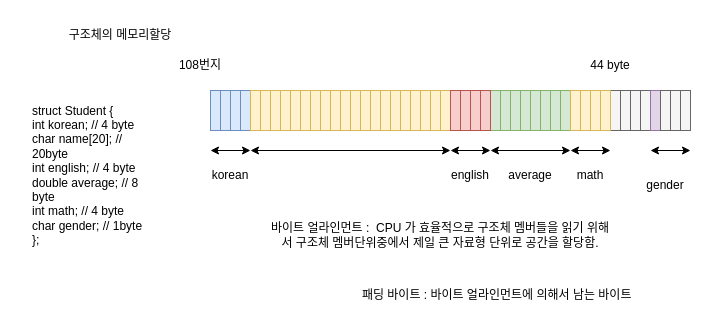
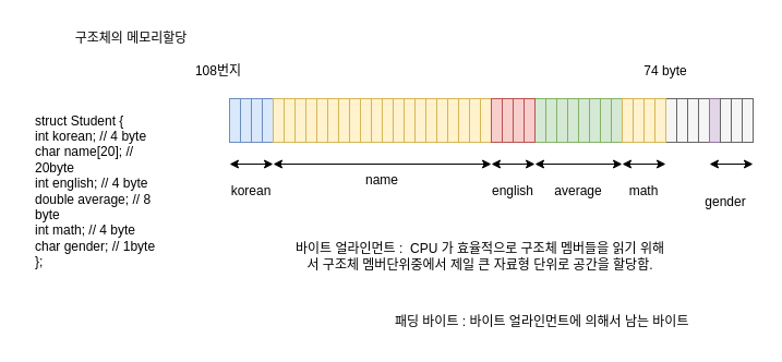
  <mxCell id="0" />
  <mxCell id="1" parent="0" />
  <mxCell id="2" value="구조체의 메모리할당" style="text;html=1;strokeColor=none;fillColor=none;align=center;verticalAlign=middle;whiteSpace=wrap;rounded=0;" vertex="1" parent="1"><mxGeometry x="20" y="20" width="200" height="30" as="geometry" /></mxCell>
  <mxCell id="3" value="&lt;div&gt;struct Student {&lt;/div&gt;&lt;div&gt;&lt;span&gt;&#09;&lt;/span&gt;int korean; // 4 byte&lt;/div&gt;&lt;div&gt;&lt;span&gt;&#09;&lt;/span&gt;char name[20]; // 20byte&lt;/div&gt;&lt;div&gt;&lt;span&gt;&#09;&lt;/span&gt;int english; // 4 byte&lt;/div&gt;&lt;div&gt;&lt;span&gt;&#09;&lt;/span&gt;double average; // 8 byte&lt;/div&gt;&lt;div&gt;&lt;span&gt;&#09;&lt;/span&gt;int math; // 4 byte&lt;/div&gt;&lt;div&gt;&lt;span&gt;&#09;&lt;/span&gt;char gender; // 1byte&lt;/div&gt;&lt;div&gt;};&lt;/div&gt;" style="text;html=1;strokeColor=none;fillColor=none;align=left;verticalAlign=middle;whiteSpace=wrap;rounded=0;" vertex="1" parent="1"><mxGeometry x="30" y="70" width="130" height="210" as="geometry" /></mxCell>
  <mxCell id="4" value="" style="rounded=0;whiteSpace=wrap;html=1;fillColor=#dae8fc;strokeColor=#6c8ebf;" vertex="1" parent="1"><mxGeometry x="210" y="90" width="10" height="40" as="geometry" /></mxCell>
  <mxCell id="5" value="" style="rounded=0;whiteSpace=wrap;html=1;fillColor=#dae8fc;strokeColor=#6c8ebf;" vertex="1" parent="1"><mxGeometry x="220" y="90" width="10" height="40" as="geometry" /></mxCell>
  <mxCell id="6" value="" style="rounded=0;whiteSpace=wrap;html=1;fillColor=#dae8fc;strokeColor=#6c8ebf;" vertex="1" parent="1"><mxGeometry x="230" y="90" width="10" height="40" as="geometry" /></mxCell>
  <mxCell id="7" value="" style="rounded=0;whiteSpace=wrap;html=1;fillColor=#dae8fc;strokeColor=#6c8ebf;" vertex="1" parent="1"><mxGeometry x="240" y="90" width="10" height="40" as="geometry" /></mxCell>
  <mxCell id="8" value="108번지" style="text;html=1;strokeColor=none;fillColor=none;align=center;verticalAlign=middle;whiteSpace=wrap;rounded=0;" vertex="1" parent="1"><mxGeometry x="170" y="50" width="60" height="30" as="geometry" /></mxCell>
  <mxCell id="9" value="" style="endArrow=classic;startArrow=classic;html=1;rounded=0;" edge="1" parent="1"><mxGeometry width="50" height="50" relative="1" as="geometry"><mxPoint x="210" y="150" as="sourcePoint" /><mxPoint x="250" y="150" as="targetPoint" /></mxGeometry></mxCell>
  <mxCell id="10" value="korean" style="text;html=1;strokeColor=none;fillColor=none;align=center;verticalAlign=middle;whiteSpace=wrap;rounded=0;" vertex="1" parent="1"><mxGeometry x="200" y="160" width="60" height="30" as="geometry" /></mxCell>
  <mxCell id="11" value="" style="endArrow=classic;startArrow=classic;html=1;rounded=0;" edge="1" parent="1"><mxGeometry width="50" height="50" relative="1" as="geometry"><mxPoint x="250" y="150" as="sourcePoint" /><mxPoint x="450" y="150" as="targetPoint" /></mxGeometry></mxCell>
+ <mxCell id="12" value="name" style="text;html=1;strokeColor=none;fillColor=none;align=center;verticalAlign=middle;whiteSpace=wrap;rounded=0;" vertex="1" parent="1"><mxGeometry x="320" y="150" width="60" height="30" as="geometry" /></mxCell>
  <mxCell id="13" value="" style="rounded=0;whiteSpace=wrap;html=1;fillColor=#d5e8d4;strokeColor=#82b366;" vertex="1" parent="1"><mxGeometry x="490" y="90" width="10" height="40" as="geometry" /></mxCell>
  <mxCell id="14" value="" style="rounded=0;whiteSpace=wrap;html=1;fillColor=#d5e8d4;strokeColor=#82b366;" vertex="1" parent="1"><mxGeometry x="500" y="90" width="10" height="40" as="geometry" /></mxCell>
  <mxCell id="15" value="" style="rounded=0;whiteSpace=wrap;html=1;fillColor=#d5e8d4;strokeColor=#82b366;" vertex="1" parent="1"><mxGeometry x="510" y="90" width="10" height="40" as="geometry" /></mxCell>
  <mxCell id="16" value="" style="rounded=0;whiteSpace=wrap;html=1;fillColor=#d5e8d4;strokeColor=#82b366;" vertex="1" parent="1"><mxGeometry x="520" y="90" width="10" height="40" as="geometry" /></mxCell>
  <mxCell id="17" value="" style="rounded=0;whiteSpace=wrap;html=1;fillColor=#d5e8d4;strokeColor=#82b366;" vertex="1" parent="1"><mxGeometry x="530" y="90" width="10" height="40" as="geometry" /></mxCell>
  <mxCell id="18" value="" style="rounded=0;whiteSpace=wrap;html=1;fillColor=#d5e8d4;strokeColor=#82b366;" vertex="1" parent="1"><mxGeometry x="540" y="90" width="10" height="40" as="geometry" /></mxCell>
  <mxCell id="19" value="" style="rounded=0;whiteSpace=wrap;html=1;fillColor=#d5e8d4;strokeColor=#82b366;" vertex="1" parent="1"><mxGeometry x="550" y="90" width="10" height="40" as="geometry" /></mxCell>
  <mxCell id="20" value="" style="rounded=0;whiteSpace=wrap;html=1;fillColor=#d5e8d4;strokeColor=#82b366;" vertex="1" parent="1"><mxGeometry x="560" y="90" width="10" height="40" as="geometry" /></mxCell>
  <mxCell id="21" value="math" style="text;html=1;strokeColor=none;fillColor=none;align=center;verticalAlign=middle;whiteSpace=wrap;rounded=0;" vertex="1" parent="1"><mxGeometry x="560" y="160" width="60" height="30" as="geometry" /></mxCell>
  <mxCell id="22" value="" style="rounded=0;whiteSpace=wrap;html=1;fillColor=#f5f5f5;strokeColor=#666666;fontColor=#333333;" vertex="1" parent="1"><mxGeometry x="610" y="90" width="10" height="40" as="geometry" /></mxCell>
  <mxCell id="23" value="gender" style="text;html=1;strokeColor=none;fillColor=none;align=center;verticalAlign=middle;whiteSpace=wrap;rounded=0;" vertex="1" parent="1"><mxGeometry x="635" y="170" width="60" height="30" as="geometry" /></mxCell>
  <mxCell id="24" value="" style="rounded=0;whiteSpace=wrap;html=1;fillColor=#fff2cc;strokeColor=#d6b656;" vertex="1" parent="1"><mxGeometry x="250" y="90" width="10" height="40" as="geometry" /></mxCell>
  <mxCell id="25" value="" style="rounded=0;whiteSpace=wrap;html=1;fillColor=#fff2cc;strokeColor=#d6b656;" vertex="1" parent="1"><mxGeometry x="260" y="90" width="10" height="40" as="geometry" /></mxCell>
  <mxCell id="26" value="" style="rounded=0;whiteSpace=wrap;html=1;fillColor=#fff2cc;strokeColor=#d6b656;" vertex="1" parent="1"><mxGeometry x="270" y="90" width="10" height="40" as="geometry" /></mxCell>
  <mxCell id="27" value="" style="rounded=0;whiteSpace=wrap;html=1;fillColor=#fff2cc;strokeColor=#d6b656;" vertex="1" parent="1"><mxGeometry x="280" y="90" width="10" height="40" as="geometry" /></mxCell>
  <mxCell id="28" value="" style="rounded=0;whiteSpace=wrap;html=1;fillColor=#fff2cc;strokeColor=#d6b656;" vertex="1" parent="1"><mxGeometry x="290" y="90" width="10" height="40" as="geometry" /></mxCell>
  <mxCell id="29" value="" style="rounded=0;whiteSpace=wrap;html=1;fillColor=#fff2cc;strokeColor=#d6b656;" vertex="1" parent="1"><mxGeometry x="300" y="90" width="10" height="40" as="geometry" /></mxCell>
  <mxCell id="30" value="" style="rounded=0;whiteSpace=wrap;html=1;fillColor=#fff2cc;strokeColor=#d6b656;" vertex="1" parent="1"><mxGeometry x="310" y="90" width="10" height="40" as="geometry" /></mxCell>
  <mxCell id="31" value="" style="rounded=0;whiteSpace=wrap;html=1;fillColor=#fff2cc;strokeColor=#d6b656;" vertex="1" parent="1"><mxGeometry x="320" y="90" width="10" height="40" as="geometry" /></mxCell>
  <mxCell id="32" value="" style="rounded=0;whiteSpace=wrap;html=1;fillColor=#fff2cc;strokeColor=#d6b656;" vertex="1" parent="1"><mxGeometry x="330" y="90" width="10" height="40" as="geometry" /></mxCell>
  <mxCell id="33" value="" style="rounded=0;whiteSpace=wrap;html=1;fillColor=#fff2cc;strokeColor=#d6b656;" vertex="1" parent="1"><mxGeometry x="340" y="90" width="10" height="40" as="geometry" /></mxCell>
  <mxCell id="34" value="" style="rounded=0;whiteSpace=wrap;html=1;fillColor=#fff2cc;strokeColor=#d6b656;" vertex="1" parent="1"><mxGeometry x="350" y="90" width="10" height="40" as="geometry" /></mxCell>
  <mxCell id="35" value="" style="rounded=0;whiteSpace=wrap;html=1;fillColor=#fff2cc;strokeColor=#d6b656;" vertex="1" parent="1"><mxGeometry x="360" y="90" width="10" height="40" as="geometry" /></mxCell>
  <mxCell id="36" value="" style="rounded=0;whiteSpace=wrap;html=1;fillColor=#fff2cc;strokeColor=#d6b656;" vertex="1" parent="1"><mxGeometry x="370" y="90" width="10" height="40" as="geometry" /></mxCell>
  <mxCell id="37" value="" style="rounded=0;whiteSpace=wrap;html=1;fillColor=#fff2cc;strokeColor=#d6b656;" vertex="1" parent="1"><mxGeometry x="380" y="90" width="10" height="40" as="geometry" /></mxCell>
  <mxCell id="38" value="" style="rounded=0;whiteSpace=wrap;html=1;fillColor=#fff2cc;strokeColor=#d6b656;" vertex="1" parent="1"><mxGeometry x="390" y="90" width="10" height="40" as="geometry" /></mxCell>
  <mxCell id="39" value="" style="rounded=0;whiteSpace=wrap;html=1;fillColor=#fff2cc;strokeColor=#d6b656;" vertex="1" parent="1"><mxGeometry x="400" y="90" width="10" height="40" as="geometry" /></mxCell>
  <mxCell id="40" value="" style="rounded=0;whiteSpace=wrap;html=1;fillColor=#fff2cc;strokeColor=#d6b656;" vertex="1" parent="1"><mxGeometry x="410" y="90" width="10" height="40" as="geometry" /></mxCell>
  <mxCell id="41" value="" style="rounded=0;whiteSpace=wrap;html=1;fillColor=#fff2cc;strokeColor=#d6b656;" vertex="1" parent="1"><mxGeometry x="420" y="90" width="10" height="40" as="geometry" /></mxCell>
  <mxCell id="42" value="" style="rounded=0;whiteSpace=wrap;html=1;fillColor=#fff2cc;strokeColor=#d6b656;" vertex="1" parent="1"><mxGeometry x="430" y="90" width="10" height="40" as="geometry" /></mxCell>
  <mxCell id="43" value="" style="rounded=0;whiteSpace=wrap;html=1;fillColor=#fff2cc;strokeColor=#d6b656;" vertex="1" parent="1"><mxGeometry x="440" y="90" width="10" height="40" as="geometry" /></mxCell>
  <mxCell id="44" value="" style="rounded=0;whiteSpace=wrap;html=1;fillColor=#f8cecc;strokeColor=#b85450;" vertex="1" parent="1"><mxGeometry x="450" y="90" width="10" height="40" as="geometry" /></mxCell>
  <mxCell id="45" value="" style="rounded=0;whiteSpace=wrap;html=1;fillColor=#f8cecc;strokeColor=#b85450;" vertex="1" parent="1"><mxGeometry x="460" y="90" width="10" height="40" as="geometry" /></mxCell>
  <mxCell id="46" value="" style="rounded=0;whiteSpace=wrap;html=1;fillColor=#f8cecc;strokeColor=#b85450;" vertex="1" parent="1"><mxGeometry x="470" y="90" width="10" height="40" as="geometry" /></mxCell>
  <mxCell id="47" value="" style="rounded=0;whiteSpace=wrap;html=1;fillColor=#f8cecc;strokeColor=#b85450;" vertex="1" parent="1"><mxGeometry x="480" y="90" width="10" height="40" as="geometry" /></mxCell>
  <mxCell id="48" value="" style="endArrow=classic;startArrow=classic;html=1;rounded=0;" edge="1" parent="1"><mxGeometry width="50" height="50" relative="1" as="geometry"><mxPoint x="450" y="150" as="sourcePoint" /><mxPoint x="490" y="150" as="targetPoint" /></mxGeometry></mxCell>
  <mxCell id="49" value="english" style="text;html=1;strokeColor=none;fillColor=none;align=center;verticalAlign=middle;whiteSpace=wrap;rounded=0;" vertex="1" parent="1"><mxGeometry x="440" y="160" width="60" height="30" as="geometry" /></mxCell>
  <mxCell id="50" value="" style="endArrow=classic;startArrow=classic;html=1;rounded=0;" edge="1" parent="1"><mxGeometry width="50" height="50" relative="1" as="geometry"><mxPoint x="490" y="150" as="sourcePoint" /><mxPoint x="570" y="150" as="targetPoint" /></mxGeometry></mxCell>
  <mxCell id="51" value="average" style="text;html=1;strokeColor=none;fillColor=none;align=center;verticalAlign=middle;whiteSpace=wrap;rounded=0;" vertex="1" parent="1"><mxGeometry x="500" y="160" width="60" height="30" as="geometry" /></mxCell>
  <mxCell id="52" value="" style="rounded=0;whiteSpace=wrap;html=1;fillColor=#fff2cc;strokeColor=#d6b656;" vertex="1" parent="1"><mxGeometry x="570" y="90" width="10" height="40" as="geometry" /></mxCell>
  <mxCell id="53" value="" style="rounded=0;whiteSpace=wrap;html=1;fillColor=#fff2cc;strokeColor=#d6b656;" vertex="1" parent="1"><mxGeometry x="580" y="90" width="10" height="40" as="geometry" /></mxCell>
  <mxCell id="54" value="" style="rounded=0;whiteSpace=wrap;html=1;fillColor=#fff2cc;strokeColor=#d6b656;" vertex="1" parent="1"><mxGeometry x="590" y="90" width="10" height="40" as="geometry" /></mxCell>
  <mxCell id="55" value="" style="rounded=0;whiteSpace=wrap;html=1;fillColor=#fff2cc;strokeColor=#d6b656;" vertex="1" parent="1"><mxGeometry x="600" y="90" width="10" height="40" as="geometry" /></mxCell>
  <mxCell id="56" value="" style="endArrow=classic;startArrow=classic;html=1;rounded=0;" edge="1" parent="1"><mxGeometry width="50" height="50" relative="1" as="geometry"><mxPoint x="570" y="150" as="sourcePoint" /><mxPoint x="610" y="150" as="targetPoint" /></mxGeometry></mxCell>
  <mxCell id="57" value="" style="rounded=0;whiteSpace=wrap;html=1;fillColor=#f5f5f5;strokeColor=#666666;fontColor=#333333;" vertex="1" parent="1"><mxGeometry x="620" y="90" width="10" height="40" as="geometry" /></mxCell>
  <mxCell id="58" value="" style="rounded=0;whiteSpace=wrap;html=1;fillColor=#f5f5f5;strokeColor=#666666;fontColor=#333333;" vertex="1" parent="1"><mxGeometry x="630" y="90" width="10" height="40" as="geometry" /></mxCell>
  <mxCell id="59" value="" style="rounded=0;whiteSpace=wrap;html=1;fillColor=#f5f5f5;strokeColor=#666666;fontColor=#333333;" vertex="1" parent="1"><mxGeometry x="640" y="90" width="10" height="40" as="geometry" /></mxCell>
  <mxCell id="60" value="" style="rounded=0;whiteSpace=wrap;html=1;fillColor=#e1d5e7;strokeColor=#9673a6;" vertex="1" parent="1"><mxGeometry x="650" y="90" width="10" height="40" as="geometry" /></mxCell>
- <mxCell id="61" value="44 byte" style="text;html=1;strokeColor=none;fillColor=none;align=center;verticalAlign=middle;whiteSpace=wrap;rounded=0;" vertex="1" parent="1"><mxGeometry x="580" y="50" width="60" height="30" as="geometry" /></mxCell>
+ <mxCell id="61" value="74 byte" style="text;html=1;strokeColor=none;fillColor=none;align=center;verticalAlign=middle;whiteSpace=wrap;rounded=0;" vertex="1" parent="1"><mxGeometry x="580" y="50" width="60" height="30" as="geometry" /></mxCell>
  <mxCell id="62" value="" style="rounded=0;whiteSpace=wrap;html=1;fillColor=#f5f5f5;strokeColor=#666666;fontColor=#333333;" vertex="1" parent="1"><mxGeometry x="660" y="90" width="10" height="40" as="geometry" /></mxCell>
  <mxCell id="63" value="" style="rounded=0;whiteSpace=wrap;html=1;fillColor=#f5f5f5;strokeColor=#666666;fontColor=#333333;" vertex="1" parent="1"><mxGeometry x="670" y="90" width="10" height="40" as="geometry" /></mxCell>
  <mxCell id="64" value="" style="rounded=0;whiteSpace=wrap;html=1;fillColor=#f5f5f5;strokeColor=#666666;fontColor=#333333;" vertex="1" parent="1"><mxGeometry x="680" y="90" width="10" height="40" as="geometry" /></mxCell>
  <mxCell id="65" value="" style="endArrow=classic;startArrow=classic;html=1;rounded=0;" edge="1" parent="1"><mxGeometry width="50" height="50" relative="1" as="geometry"><mxPoint x="650" y="150" as="sourcePoint" /><mxPoint x="690" y="150" as="targetPoint" /></mxGeometry></mxCell>
  <mxCell id="66" value="바이트 얼라인먼트 :&amp;nbsp; CPU 가 효율적으로 구조체 멤버들을 읽기 위해서 구조체 멤버단위중에서 제일 큰 자료형 단위로 공간을 할당함." style="text;html=1;strokeColor=none;fillColor=none;align=center;verticalAlign=middle;whiteSpace=wrap;rounded=0;" vertex="1" parent="1"><mxGeometry x="270" y="220" width="340" height="30" as="geometry" /></mxCell>
  <mxCell id="67" value="&amp;nbsp;패딩 바이트 : 바이트 얼라인먼트에 의해서 남는 바이트" style="text;html=1;strokeColor=none;fillColor=none;align=center;verticalAlign=middle;whiteSpace=wrap;rounded=0;" vertex="1" parent="1"><mxGeometry x="325" y="280" width="340" height="30" as="geometry" /></mxCell>
